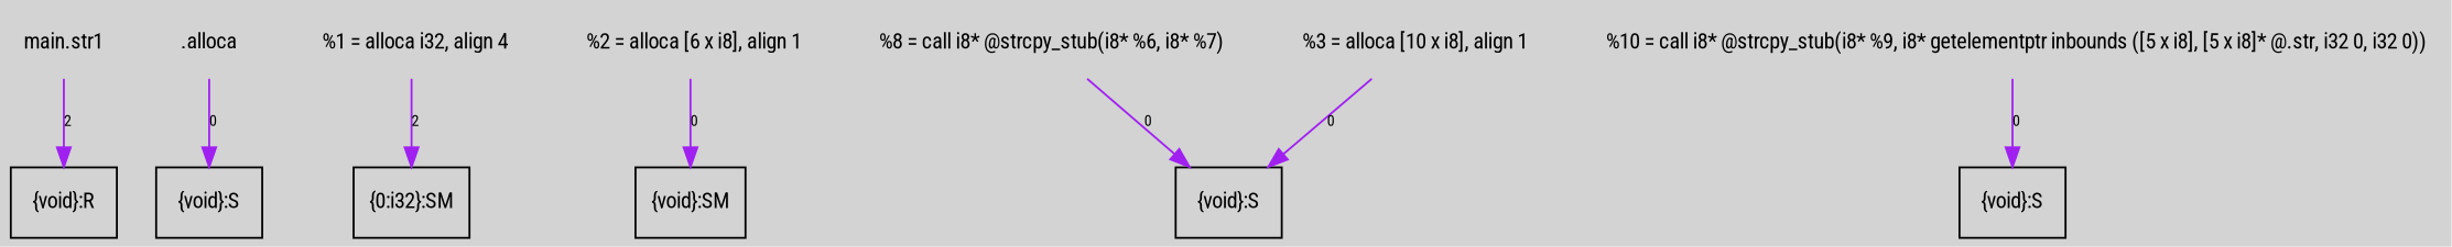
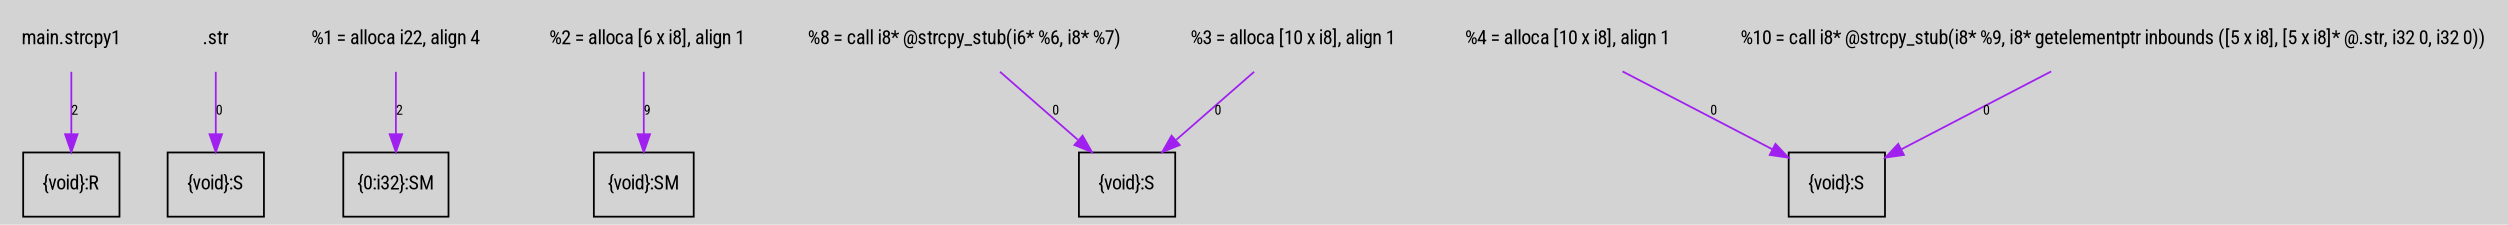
  digraph {
    bgcolor=lightgray
    fontname="Roboto Condensed"
    node [fontname="Roboto Condensed" fontsize=11 shape=plaintext]
    edge [arrowtail=tee color=purple fontname="Roboto Condensed" fontsize=8]
    n1 [label="{\{void\}:R}" shape=record]
    n2 [label="{\{void\}:S}" shape=record]
    n3 [label="{\{0:i32\}:SM}" shape=record]
    n4 [label="{\{void\}:SM}" shape=record]
    n5 [label="{\{void\}:S}" shape=record]
    n6 [label="{\{void\}:S}" shape=record]
-   n7 [label=".alloca"]
-   n8 [label="  %8 = call i8* @strcpy_stub(i8* %6, i8* %7)"]
-   n10 [label="  %1 = alloca i32, align 4"]
+   n7 [label=".str"]
+   n8 [label="%8 = call i8* @strcpy_stub(i6* %6, i8* %7)"]
+   n9 [label="  %4 = alloca [10 x i8], align 1"]
+   n10 [label="%1 = alloca i22, align 4"]
    n11 [label="  %3 = alloca [10 x i8], align 1"]
    n12 [label="  %2 = alloca [6 x i8], align 1"]
    n13 [label="  %10 = call i8* @strcpy_stub(i8* %9, i8* getelementptr inbounds ([5 x i8], [5 x i8]* @.str, i32 0, i32 0))"]
-   n14 [label="main.str1"]
+   n14 [label="main.strcpy1"]
    n7 -> n2 [label=0]
    n8 -> n5 [label=0]
+   n9 -> n6 [label=0]
    n10 -> n3 [label=2]
    n11 -> n5 [label=0]
-   n12 -> n4 [label=0]
+   n12 -> n4 [label=9]
    n13 -> n6 [label=0]
    n14 -> n1 [label=2]
  }
